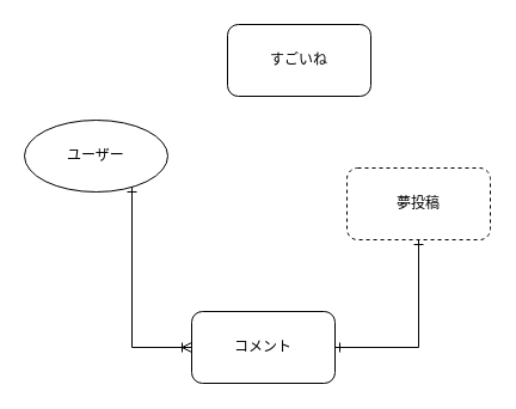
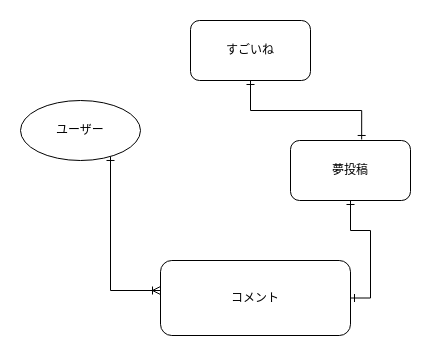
  <mxCell id="0" />
  <mxCell id="1" parent="0" />
  <mxCell id="2" value="" style="edgeStyle=orthogonalEdgeStyle;rounded=0;orthogonalLoop=1;jettySize=auto;html=1;startArrow=ERone;startFill=0;endArrow=ERoneToMany;endFill=0;" edge="1" parent="1" source="3" target="6"><mxGeometry relative="1" as="geometry"><Array as="points"><mxPoint x="110" y="290" /></Array></mxGeometry></mxCell>
  <mxCell id="3" value="ユーザー" style="ellipse;whiteSpace=wrap;html=1;" vertex="1" parent="1"><mxGeometry x="20" y="100" width="120" height="60" as="geometry" /></mxCell>
- <mxCell id="4" value="夢投稿" style="whiteSpace=wrap;html=1;rounded=1;dashed=1;" vertex="1" parent="1"><mxGeometry x="290" y="140" width="120" height="60" as="geometry" /></mxCell>
+ <mxCell id="4" value="夢投稿" style="whiteSpace=wrap;html=1;rounded=1;" vertex="1" parent="1"><mxGeometry x="290" y="140" width="120" height="60" as="geometry" /></mxCell>
  <mxCell id="5" style="edgeStyle=orthogonalEdgeStyle;rounded=0;orthogonalLoop=1;jettySize=auto;html=1;exitX=1;exitY=0.5;exitDx=0;exitDy=0;entryX=0.5;entryY=1;entryDx=0;entryDy=0;endArrow=ERone;endFill=0;startArrow=ERone;startFill=0;" edge="1" parent="1" source="6" target="4"><mxGeometry relative="1" as="geometry"><mxPoint x="350" y="210" as="targetPoint" /></mxGeometry></mxCell>
- <mxCell id="6" value="コメント" style="whiteSpace=wrap;html=1;rounded=1;" vertex="1" parent="1"><mxGeometry x="160" y="260" width="120" height="60" as="geometry" /></mxCell>
+ <mxCell id="6" value="コメント" style="whiteSpace=wrap;html=1;rounded=1;" vertex="1" parent="1"><mxGeometry x="160" y="260" width="190" height="75" as="geometry" /></mxCell>
+ <mxCell id="7" style="edgeStyle=orthogonalEdgeStyle;rounded=0;orthogonalLoop=1;jettySize=auto;html=1;entryX=0.593;entryY=-0.017;entryDx=0;entryDy=0;entryPerimeter=0;endArrow=ERone;endFill=0;startArrow=ERone;startFill=0;" edge="1" parent="1" source="8" target="4"><mxGeometry relative="1" as="geometry"><mxPoint x="360" y="130" as="targetPoint" /></mxGeometry></mxCell>
  <mxCell id="8" value="すごいね" style="whiteSpace=wrap;html=1;rounded=1;" vertex="1" parent="1"><mxGeometry x="190" y="20" width="120" height="60" as="geometry" /></mxCell>
